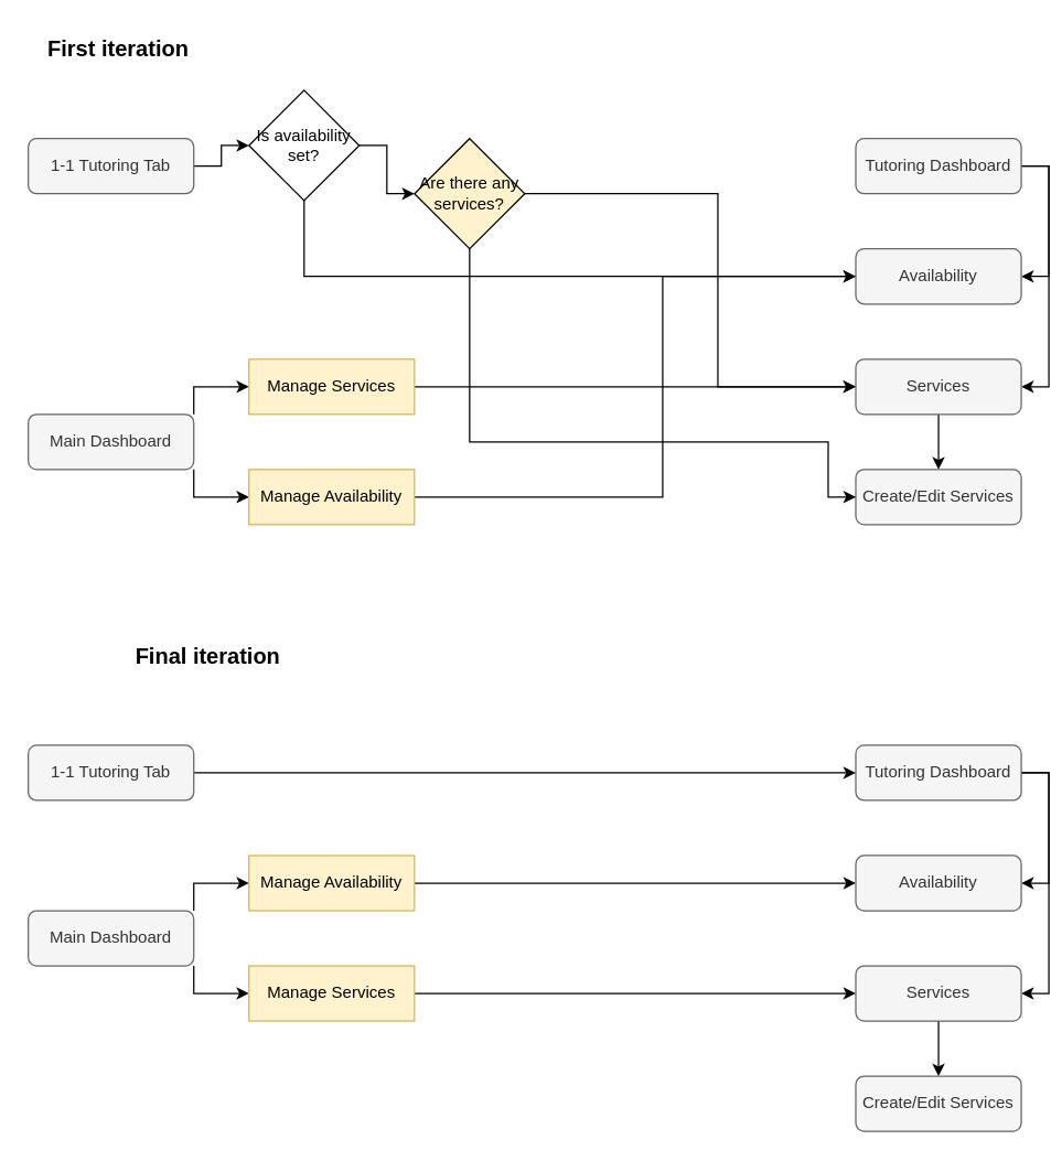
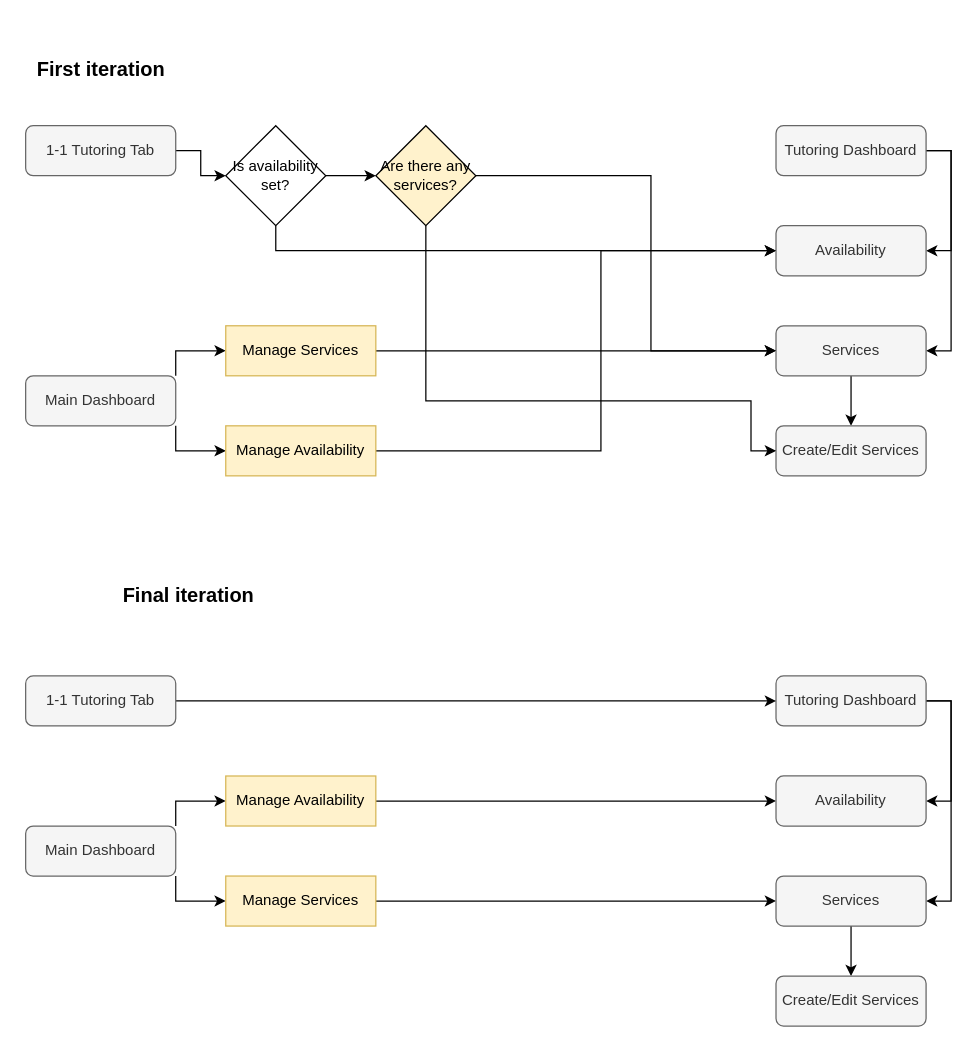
  <mxCell id="0" />
  <mxCell id="1" parent="0" />
  <mxCell id="2" style="edgeStyle=orthogonalEdgeStyle;rounded=0;orthogonalLoop=1;jettySize=auto;html=1;exitX=1;exitY=0.5;exitDx=0;exitDy=0;entryX=1;entryY=0.5;entryDx=0;entryDy=0;" edge="1" parent="1" source="4" target="14"><mxGeometry relative="1" as="geometry" /></mxCell>
  <mxCell id="3" style="edgeStyle=orthogonalEdgeStyle;rounded=0;orthogonalLoop=1;jettySize=auto;html=1;exitX=1;exitY=0.5;exitDx=0;exitDy=0;entryX=1;entryY=0.5;entryDx=0;entryDy=0;" edge="1" parent="1" source="4" target="16"><mxGeometry relative="1" as="geometry" /></mxCell>
  <mxCell id="4" value="Tutoring Dashboard" style="rounded=1;whiteSpace=wrap;html=1;fontSize=12;glass=0;strokeWidth=1;shadow=0;fillColor=#f5f5f5;fontColor=#333333;strokeColor=#666666;" parent="1" vertex="1"><mxGeometry x="620" y="100" width="120" height="40" as="geometry" /></mxCell>
  <mxCell id="5" style="edgeStyle=orthogonalEdgeStyle;rounded=0;orthogonalLoop=1;jettySize=auto;html=1;exitX=1;exitY=0.5;exitDx=0;exitDy=0;entryX=0;entryY=0.5;entryDx=0;entryDy=0;" edge="1" parent="1" source="6" target="20"><mxGeometry relative="1" as="geometry" /></mxCell>
  <mxCell id="6" value="1-1 Tutoring Tab" style="rounded=1;whiteSpace=wrap;html=1;fillColor=#f5f5f5;fontColor=#333333;strokeColor=#666666;" vertex="1" parent="1"><mxGeometry x="20" y="100" width="120" height="40" as="geometry" /></mxCell>
  <mxCell id="7" style="edgeStyle=orthogonalEdgeStyle;rounded=0;orthogonalLoop=1;jettySize=auto;html=1;exitX=1;exitY=0;exitDx=0;exitDy=0;entryX=0;entryY=0.5;entryDx=0;entryDy=0;" edge="1" parent="1" source="9" target="11"><mxGeometry relative="1" as="geometry" /></mxCell>
  <mxCell id="8" style="edgeStyle=orthogonalEdgeStyle;rounded=0;orthogonalLoop=1;jettySize=auto;html=1;exitX=1;exitY=1;exitDx=0;exitDy=0;entryX=0;entryY=0.5;entryDx=0;entryDy=0;" edge="1" parent="1" source="9" target="13"><mxGeometry relative="1" as="geometry" /></mxCell>
  <mxCell id="9" value="Main Dashboard" style="rounded=1;whiteSpace=wrap;html=1;fillColor=#f5f5f5;fontColor=#333333;strokeColor=#666666;" vertex="1" parent="1"><mxGeometry x="20" y="300" width="120" height="40" as="geometry" /></mxCell>
  <mxCell id="10" style="edgeStyle=orthogonalEdgeStyle;rounded=0;orthogonalLoop=1;jettySize=auto;html=1;exitX=1;exitY=0.5;exitDx=0;exitDy=0;entryX=0;entryY=0.5;entryDx=0;entryDy=0;" edge="1" parent="1" source="11" target="16"><mxGeometry relative="1" as="geometry"><Array as="points"><mxPoint x="370" y="280" /><mxPoint x="370" y="280" /></Array></mxGeometry></mxCell>
  <mxCell id="11" value="Manage Services" style="rounded=0;whiteSpace=wrap;html=1;fillColor=#fff2cc;strokeColor=#d6b656;" vertex="1" parent="1"><mxGeometry x="180" y="260" width="120" height="40" as="geometry" /></mxCell>
  <mxCell id="12" style="edgeStyle=orthogonalEdgeStyle;rounded=0;orthogonalLoop=1;jettySize=auto;html=1;exitX=1;exitY=0.5;exitDx=0;exitDy=0;entryX=0;entryY=0.5;entryDx=0;entryDy=0;" edge="1" parent="1" source="13" target="14"><mxGeometry relative="1" as="geometry"><Array as="points"><mxPoint x="480" y="360" /><mxPoint x="480" y="200" /></Array></mxGeometry></mxCell>
  <mxCell id="13" value="Manage Availability" style="rounded=0;whiteSpace=wrap;html=1;fillColor=#fff2cc;strokeColor=#d6b656;" vertex="1" parent="1"><mxGeometry x="180" y="340" width="120" height="40" as="geometry" /></mxCell>
  <mxCell id="14" value="Availability" style="rounded=1;whiteSpace=wrap;html=1;fontSize=12;glass=0;strokeWidth=1;shadow=0;fillColor=#f5f5f5;fontColor=#333333;strokeColor=#666666;" vertex="1" parent="1"><mxGeometry x="620" y="180" width="120" height="40" as="geometry" /></mxCell>
  <mxCell id="15" style="edgeStyle=orthogonalEdgeStyle;rounded=0;orthogonalLoop=1;jettySize=auto;html=1;exitX=0.5;exitY=1;exitDx=0;exitDy=0;entryX=0.5;entryY=0;entryDx=0;entryDy=0;" edge="1" parent="1" source="16" target="17"><mxGeometry relative="1" as="geometry" /></mxCell>
  <mxCell id="16" value="Services" style="rounded=1;whiteSpace=wrap;html=1;fontSize=12;glass=0;strokeWidth=1;shadow=0;fillColor=#f5f5f5;fontColor=#333333;strokeColor=#666666;" vertex="1" parent="1"><mxGeometry x="620" y="260" width="120" height="40" as="geometry" /></mxCell>
  <mxCell id="17" value="Create/Edit Services" style="rounded=1;whiteSpace=wrap;html=1;fontSize=12;glass=0;strokeWidth=1;shadow=0;fillColor=#f5f5f5;fontColor=#333333;strokeColor=#666666;" vertex="1" parent="1"><mxGeometry x="620" y="340" width="120" height="40" as="geometry" /></mxCell>
  <mxCell id="18" style="edgeStyle=orthogonalEdgeStyle;rounded=0;orthogonalLoop=1;jettySize=auto;html=1;exitX=1;exitY=0.5;exitDx=0;exitDy=0;entryX=0;entryY=0.5;entryDx=0;entryDy=0;" edge="1" parent="1" source="20" target="23"><mxGeometry relative="1" as="geometry" /></mxCell>
  <mxCell id="19" style="edgeStyle=orthogonalEdgeStyle;rounded=0;orthogonalLoop=1;jettySize=auto;html=1;exitX=0.5;exitY=1;exitDx=0;exitDy=0;entryX=0;entryY=0.5;entryDx=0;entryDy=0;" edge="1" parent="1" source="20" target="14"><mxGeometry relative="1" as="geometry" /></mxCell>
- <mxCell id="20" value="Is availability set?" style="rhombus;whiteSpace=wrap;html=1;" vertex="1" parent="1"><mxGeometry x="180" y="65" width="80" height="80" as="geometry" /></mxCell>
+ <mxCell id="20" value="Is availability set?" style="rhombus;whiteSpace=wrap;html=1;" vertex="1" parent="1"><mxGeometry x="180" y="100" width="80" height="80" as="geometry" /></mxCell>
  <mxCell id="21" style="edgeStyle=orthogonalEdgeStyle;rounded=0;orthogonalLoop=1;jettySize=auto;html=1;exitX=1;exitY=0.5;exitDx=0;exitDy=0;entryX=0;entryY=0.5;entryDx=0;entryDy=0;" edge="1" parent="1" source="23" target="16"><mxGeometry relative="1" as="geometry"><Array as="points"><mxPoint x="520" y="140" /><mxPoint x="520" y="280" /></Array></mxGeometry></mxCell>
  <mxCell id="22" style="edgeStyle=orthogonalEdgeStyle;rounded=0;orthogonalLoop=1;jettySize=auto;html=1;exitX=0.5;exitY=1;exitDx=0;exitDy=0;entryX=0;entryY=0.5;entryDx=0;entryDy=0;" edge="1" parent="1" source="23" target="17"><mxGeometry relative="1" as="geometry"><Array as="points"><mxPoint x="340" y="320" /><mxPoint x="600" y="320" /><mxPoint x="600" y="360" /></Array></mxGeometry></mxCell>
  <mxCell id="23" value="Are there any services?" style="rhombus;whiteSpace=wrap;html=1;fillColor=#fff2cc;" vertex="1" parent="1"><mxGeometry x="300" y="100" width="80" height="80" as="geometry" /></mxCell>
- <mxCell id="24" value="&lt;div style=&quot;font-size: 16px;&quot;&gt;First iteration&lt;/div&gt;" style="text;html=1;align=center;verticalAlign=middle;resizable=0;points=[];autosize=1;strokeColor=none;fillColor=none;fontSize=16;fontStyle=1" vertex="1" parent="1"><mxGeometry x="20" y="20" width="130" height="30" as="geometry" /></mxCell>
+ <mxCell id="24" value="&lt;div style=&quot;font-size: 16px;&quot;&gt;First iteration&lt;/div&gt;" style="text;html=1;align=center;verticalAlign=middle;resizable=0;points=[];autosize=1;strokeColor=none;fillColor=none;fontSize=16;fontStyle=1" vertex="1" parent="1"><mxGeometry x="15" y="40" width="130" height="30" as="geometry" /></mxCell>
  <mxCell id="25" style="edgeStyle=orthogonalEdgeStyle;rounded=0;orthogonalLoop=1;jettySize=auto;html=1;exitX=1;exitY=0.5;exitDx=0;exitDy=0;entryX=1;entryY=0.5;entryDx=0;entryDy=0;" edge="1" source="27" target="37" parent="1"><mxGeometry relative="1" as="geometry" /></mxCell>
  <mxCell id="26" style="edgeStyle=orthogonalEdgeStyle;rounded=0;orthogonalLoop=1;jettySize=auto;html=1;exitX=1;exitY=0.5;exitDx=0;exitDy=0;entryX=1;entryY=0.5;entryDx=0;entryDy=0;" edge="1" source="27" target="39" parent="1"><mxGeometry relative="1" as="geometry" /></mxCell>
  <mxCell id="27" value="Tutoring Dashboard" style="rounded=1;whiteSpace=wrap;html=1;fontSize=12;glass=0;strokeWidth=1;shadow=0;fillColor=#f5f5f5;fontColor=#333333;strokeColor=#666666;" vertex="1" parent="1"><mxGeometry x="620" y="540" width="120" height="40" as="geometry" /></mxCell>
  <mxCell id="28" style="edgeStyle=orthogonalEdgeStyle;rounded=0;orthogonalLoop=1;jettySize=auto;html=1;exitX=1;exitY=0.5;exitDx=0;exitDy=0;entryX=0;entryY=0.5;entryDx=0;entryDy=0;" edge="1" source="29" target="27" parent="1"><mxGeometry relative="1" as="geometry"><mxPoint x="180" y="580" as="targetPoint" /></mxGeometry></mxCell>
  <mxCell id="29" value="1-1 Tutoring Tab" style="rounded=1;whiteSpace=wrap;html=1;fillColor=#f5f5f5;fontColor=#333333;strokeColor=#666666;" vertex="1" parent="1"><mxGeometry x="20" y="540" width="120" height="40" as="geometry" /></mxCell>
  <mxCell id="30" style="edgeStyle=orthogonalEdgeStyle;rounded=0;orthogonalLoop=1;jettySize=auto;html=1;exitX=1;exitY=0;exitDx=0;exitDy=0;entryX=0;entryY=0.5;entryDx=0;entryDy=0;" edge="1" parent="1" source="32" target="36"><mxGeometry relative="1" as="geometry" /></mxCell>
  <mxCell id="31" style="edgeStyle=orthogonalEdgeStyle;rounded=0;orthogonalLoop=1;jettySize=auto;html=1;exitX=1;exitY=1;exitDx=0;exitDy=0;entryX=0;entryY=0.5;entryDx=0;entryDy=0;" edge="1" parent="1" source="32" target="34"><mxGeometry relative="1" as="geometry" /></mxCell>
  <mxCell id="32" value="Main Dashboard" style="rounded=1;whiteSpace=wrap;html=1;fillColor=#f5f5f5;fontColor=#333333;strokeColor=#666666;" vertex="1" parent="1"><mxGeometry x="20" y="660" width="120" height="40" as="geometry" /></mxCell>
  <mxCell id="33" style="edgeStyle=orthogonalEdgeStyle;rounded=0;orthogonalLoop=1;jettySize=auto;html=1;exitX=1;exitY=0.5;exitDx=0;exitDy=0;entryX=0;entryY=0.5;entryDx=0;entryDy=0;" edge="1" source="34" target="39" parent="1"><mxGeometry relative="1" as="geometry"><Array as="points"><mxPoint x="410" y="720" /><mxPoint x="410" y="720" /></Array></mxGeometry></mxCell>
  <mxCell id="34" value="Manage Services" style="rounded=0;whiteSpace=wrap;html=1;fillColor=#fff2cc;strokeColor=#d6b656;" vertex="1" parent="1"><mxGeometry x="180" y="700" width="120" height="40" as="geometry" /></mxCell>
  <mxCell id="35" style="edgeStyle=orthogonalEdgeStyle;rounded=0;orthogonalLoop=1;jettySize=auto;html=1;exitX=1;exitY=0.5;exitDx=0;exitDy=0;entryX=0;entryY=0.5;entryDx=0;entryDy=0;" edge="1" source="36" target="37" parent="1"><mxGeometry relative="1" as="geometry"><Array as="points"><mxPoint x="390" y="640" /><mxPoint x="390" y="640" /></Array></mxGeometry></mxCell>
  <mxCell id="36" value="Manage Availability" style="rounded=0;whiteSpace=wrap;html=1;fillColor=#fff2cc;strokeColor=#d6b656;" vertex="1" parent="1"><mxGeometry x="180" y="620" width="120" height="40" as="geometry" /></mxCell>
  <mxCell id="37" value="Availability" style="rounded=1;whiteSpace=wrap;html=1;fontSize=12;glass=0;strokeWidth=1;shadow=0;fillColor=#f5f5f5;fontColor=#333333;strokeColor=#666666;" vertex="1" parent="1"><mxGeometry x="620" y="620" width="120" height="40" as="geometry" /></mxCell>
  <mxCell id="38" style="edgeStyle=orthogonalEdgeStyle;rounded=0;orthogonalLoop=1;jettySize=auto;html=1;exitX=0.5;exitY=1;exitDx=0;exitDy=0;entryX=0.5;entryY=0;entryDx=0;entryDy=0;" edge="1" source="39" target="40" parent="1"><mxGeometry relative="1" as="geometry" /></mxCell>
  <mxCell id="39" value="Services" style="rounded=1;whiteSpace=wrap;html=1;fontSize=12;glass=0;strokeWidth=1;shadow=0;fillColor=#f5f5f5;fontColor=#333333;strokeColor=#666666;" vertex="1" parent="1"><mxGeometry x="620" y="700" width="120" height="40" as="geometry" /></mxCell>
  <mxCell id="40" value="Create/Edit Services" style="rounded=1;whiteSpace=wrap;html=1;fontSize=12;glass=0;strokeWidth=1;shadow=0;fillColor=#f5f5f5;fontColor=#333333;strokeColor=#666666;" vertex="1" parent="1"><mxGeometry x="620" y="780" width="120" height="40" as="geometry" /></mxCell>
  <mxCell id="41" value="&lt;div style=&quot;font-size: 16px;&quot;&gt;Final iteration&lt;/div&gt;" style="text;html=1;align=center;verticalAlign=middle;resizable=0;points=[];autosize=1;strokeColor=none;fillColor=none;fontSize=16;fontStyle=1" vertex="1" parent="1"><mxGeometry x="85" y="460" width="130" height="30" as="geometry" /></mxCell>
